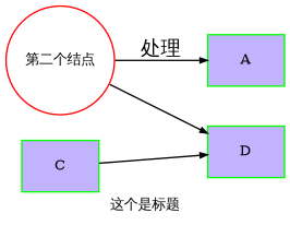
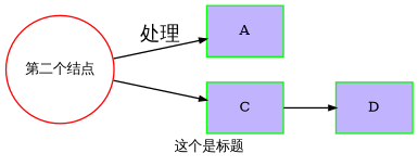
  digraph {
    fontsize=10
    label="这个是标题"
    rankdir=LR
    node [color=green fillcolor="0.7 0.3 1.0" fontsize=10 shape=box style=filled]
    edge [arrowsize=0.5]
    n1 [color=red label="第二个结点" shape=circle style=solid]
    A
    C
    D
    n1 -> A [label="处理"]
-   n1 -> D
+   n1 -> C
    C -> D
  }
